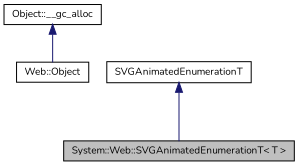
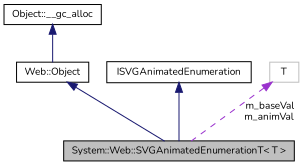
  digraph {
    fontname=Nunito
    node [color=black fillcolor=white fontname=Nunito fontsize=10 shape=record style=filled]
    edge [color=midnightblue dir=back fontname=Nunito fontsize=10 labelfontname=Helvetica labelfontsize=10 style=solid]
    n1 [fillcolor=grey75 fontcolor=black height=0.2 label="System::Web::SVGAnimatedEnumerationT\< T \>" width=0.4]
    n2 [height=0.2 label="Web::Object" width=0.4]
    n3 [height=0.2 label="Object::__gc_alloc" width=0.4]
-   n4 [height=0.2 label=SVGAnimatedEnumerationT width=0.4]
+   n4 [height=0.2 label=ISVGAnimatedEnumeration width=0.4]
+   n5 [color=grey75 height=0.2 label=T width=0.4]
+   n2 -> n1
    n3 -> n2
    n4 -> n1
+   n5 -> n1 [color=darkorchid3 label=" m_baseVal\nm_animVal" style=dashed]
  }
